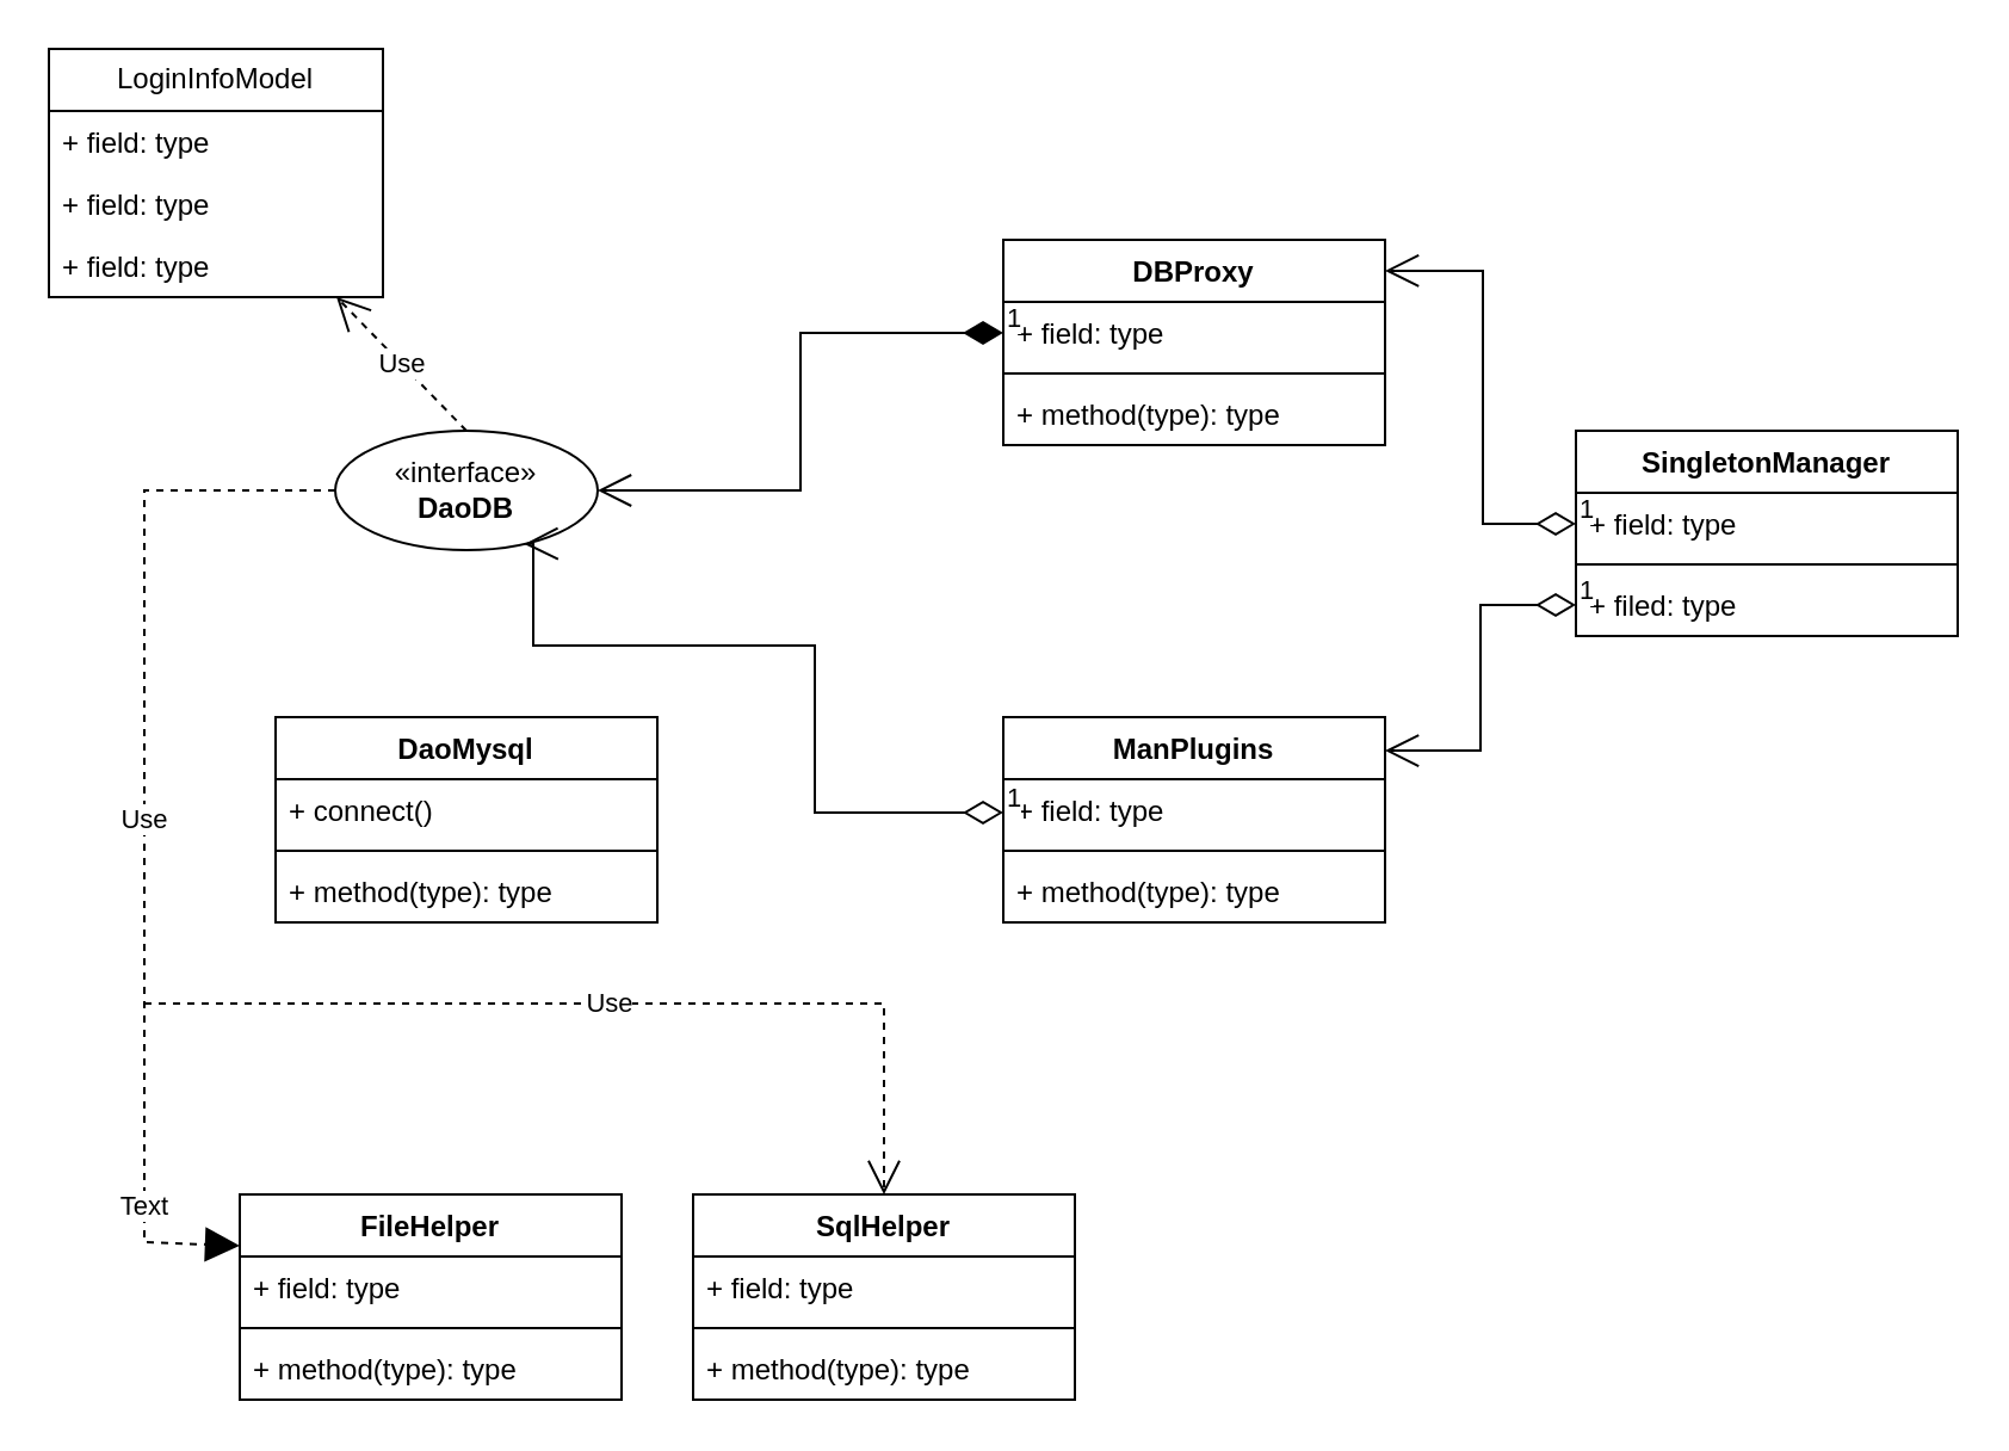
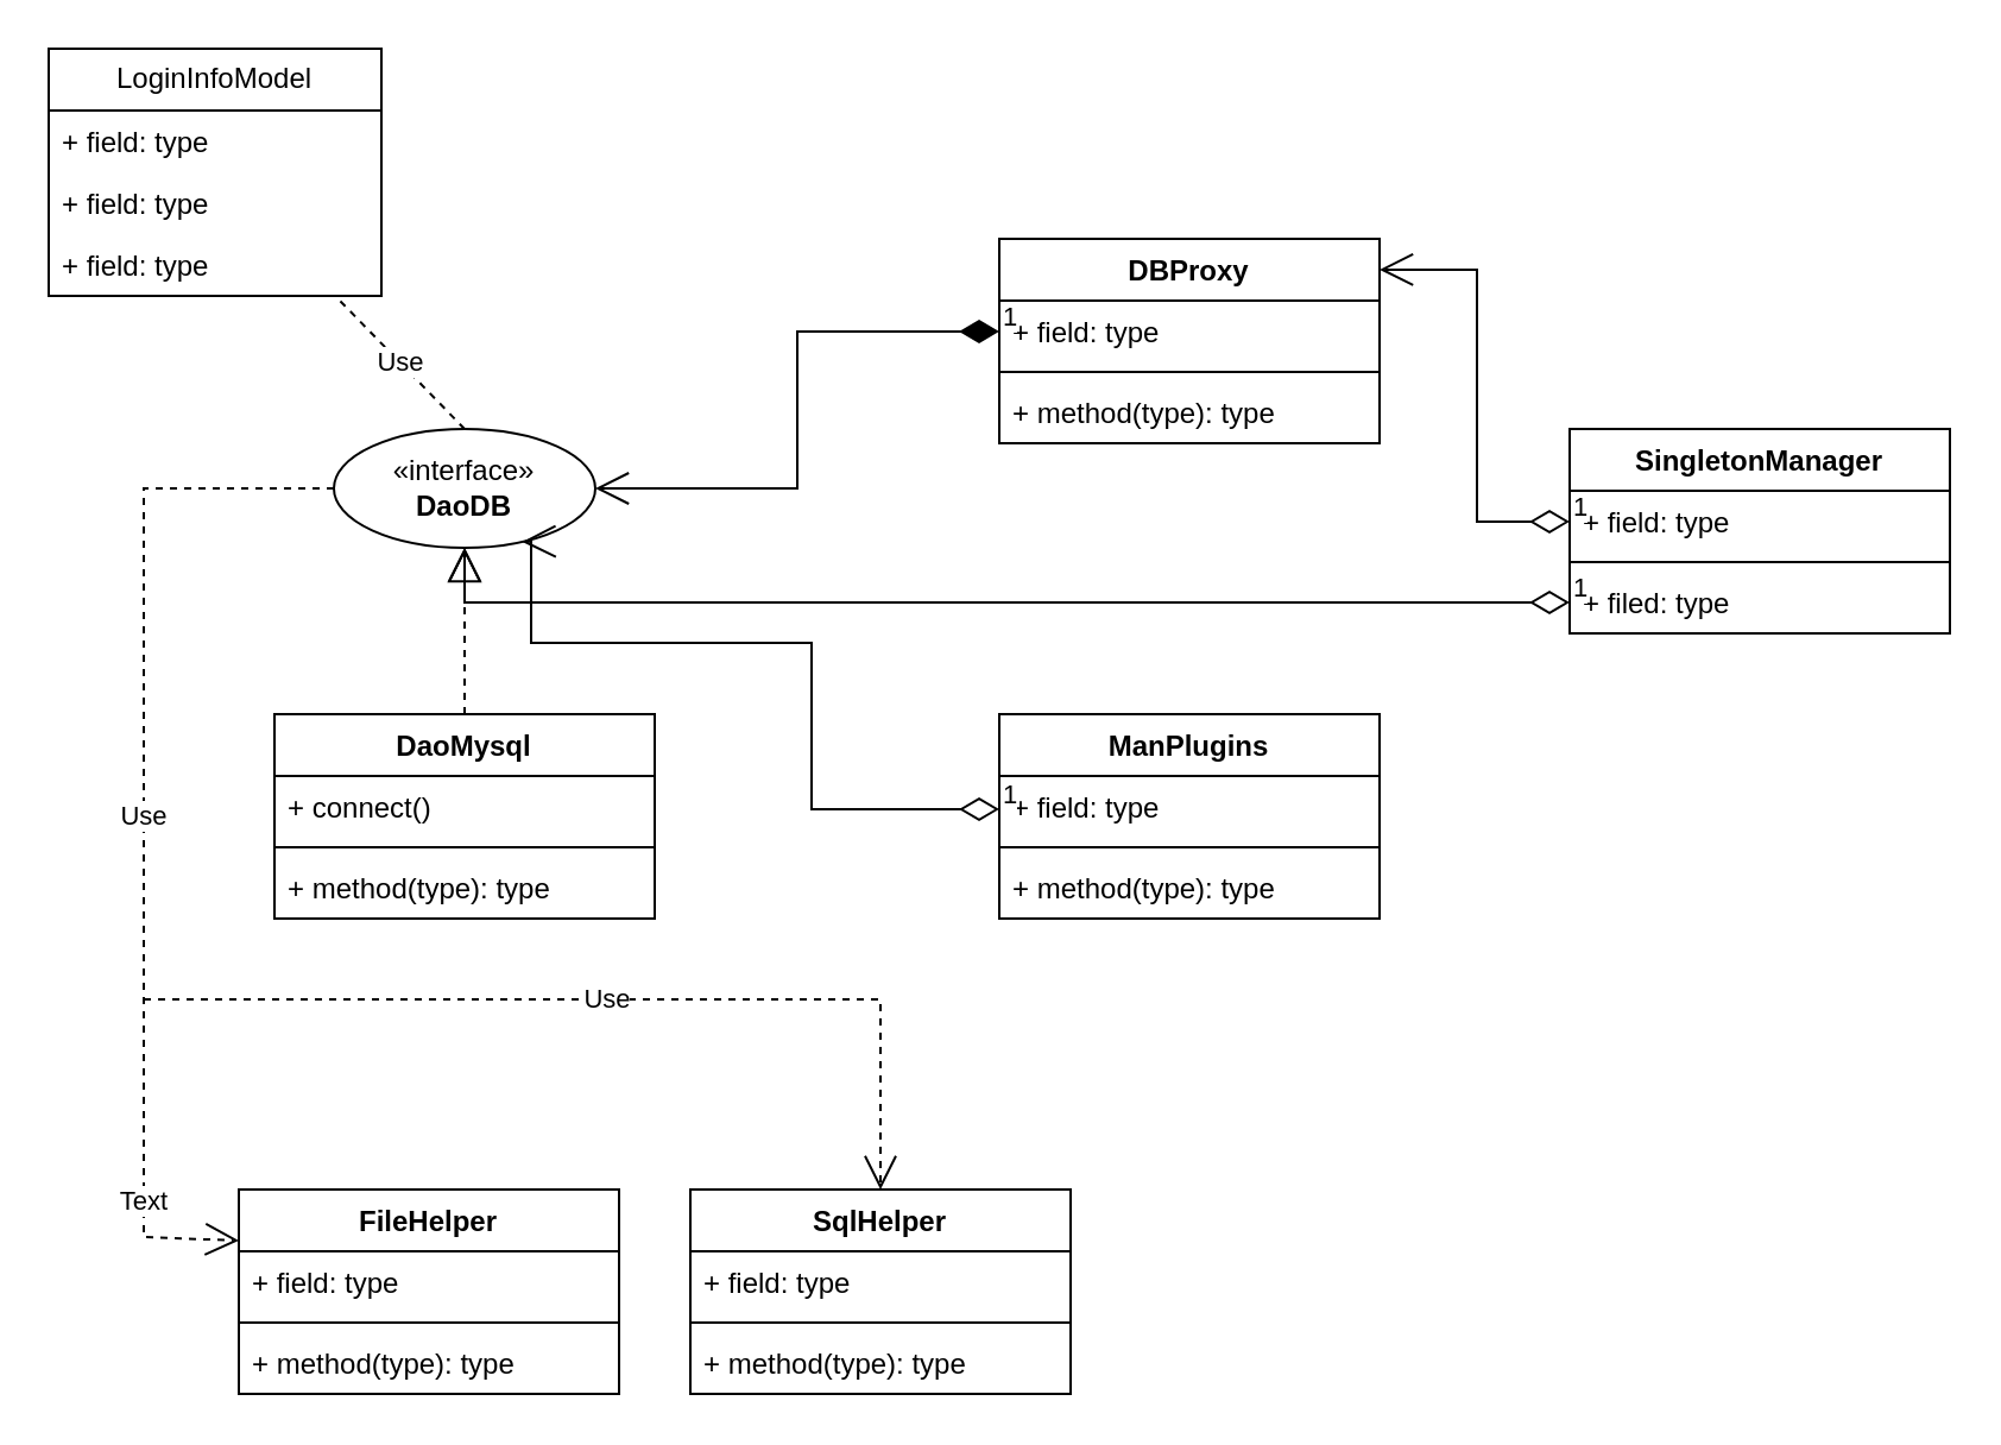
  <mxCell id="0" />
  <mxCell id="1" parent="0" />
  <mxCell id="2" value="«interface»&lt;br&gt;&lt;b&gt;DaoDB&lt;/b&gt;" style="ellipse;html=1;whiteSpace=wrap;" vertex="1" parent="1"><mxGeometry x="140" y="180" width="110" height="50" as="geometry" /></mxCell>
  <mxCell id="3" value="DaoMysql" style="swimlane;fontStyle=1;align=center;verticalAlign=top;childLayout=stackLayout;horizontal=1;startSize=26;horizontalStack=0;resizeParent=1;resizeParentMax=0;resizeLast=0;collapsible=1;marginBottom=0;whiteSpace=wrap;html=1;" vertex="1" parent="1"><mxGeometry x="115" y="300" width="160" height="86" as="geometry" /></mxCell>
  <mxCell id="4" value="+ connect()&amp;nbsp;" style="text;strokeColor=none;fillColor=none;align=left;verticalAlign=top;spacingLeft=4;spacingRight=4;overflow=hidden;rotatable=0;points=[[0,0.5],[1,0.5]];portConstraint=eastwest;whiteSpace=wrap;html=1;" vertex="1" parent="3"><mxGeometry y="26" width="160" height="26" as="geometry" /></mxCell>
  <mxCell id="5" value="" style="line;strokeWidth=1;fillColor=none;align=left;verticalAlign=middle;spacingTop=-1;spacingLeft=3;spacingRight=3;rotatable=0;labelPosition=right;points=[];portConstraint=eastwest;strokeColor=inherit;" vertex="1" parent="3"><mxGeometry y="52" width="160" height="8" as="geometry" /></mxCell>
  <mxCell id="6" value="+ method(type): type" style="text;strokeColor=none;fillColor=none;align=left;verticalAlign=top;spacingLeft=4;spacingRight=4;overflow=hidden;rotatable=0;points=[[0,0.5],[1,0.5]];portConstraint=eastwest;whiteSpace=wrap;html=1;" vertex="1" parent="3"><mxGeometry y="60" width="160" height="26" as="geometry" /></mxCell>
+ <mxCell id="7" value="" style="endArrow=block;dashed=1;endFill=0;endSize=12;html=1;rounded=0;entryX=0.5;entryY=1;entryDx=0;entryDy=0;exitX=0.5;exitY=0;exitDx=0;exitDy=0;" edge="1" parent="1" source="3" target="2"><mxGeometry width="160" relative="1" as="geometry"><mxPoint x="140" y="410" as="sourcePoint" /><mxPoint x="0" y="410" as="targetPoint" /></mxGeometry></mxCell>
  <mxCell id="8" value="LoginInfoModel" style="swimlane;fontStyle=0;childLayout=stackLayout;horizontal=1;startSize=26;fillColor=none;horizontalStack=0;resizeParent=1;resizeParentMax=0;resizeLast=0;collapsible=1;marginBottom=0;whiteSpace=wrap;html=1;" vertex="1" parent="1"><mxGeometry width="140" height="104" as="geometry" x="20" y="20" /></mxCell>
  <mxCell id="9" value="+ field: type" style="text;strokeColor=none;fillColor=none;align=left;verticalAlign=top;spacingLeft=4;spacingRight=4;overflow=hidden;rotatable=0;points=[[0,0.5],[1,0.5]];portConstraint=eastwest;whiteSpace=wrap;html=1;" vertex="1" parent="8"><mxGeometry y="26" width="140" height="26" as="geometry" /></mxCell>
  <mxCell id="10" value="+ field: type" style="text;strokeColor=none;fillColor=none;align=left;verticalAlign=top;spacingLeft=4;spacingRight=4;overflow=hidden;rotatable=0;points=[[0,0.5],[1,0.5]];portConstraint=eastwest;whiteSpace=wrap;html=1;" vertex="1" parent="8"><mxGeometry y="52" width="140" height="26" as="geometry" /></mxCell>
  <mxCell id="11" value="+ field: type" style="text;strokeColor=none;fillColor=none;align=left;verticalAlign=top;spacingLeft=4;spacingRight=4;overflow=hidden;rotatable=0;points=[[0,0.5],[1,0.5]];portConstraint=eastwest;whiteSpace=wrap;html=1;" vertex="1" parent="8"><mxGeometry y="78" width="140" height="26" as="geometry" /></mxCell>
- <mxCell id="12" value="Use" style="endArrow=open;endSize=12;dashed=1;html=1;rounded=0;exitX=0.5;exitY=0;exitDx=0;exitDy=0;" edge="1" parent="1" source="2" target="8"><mxGeometry width="160" relative="1" as="geometry"><mxPoint x="250" y="140" as="sourcePoint" /><mxPoint x="410" y="140" as="targetPoint" /></mxGeometry></mxCell>
+ <mxCell id="12" value="Use" style="endArrow=none;endSize=12;dashed=1;html=1;rounded=0;exitX=0.5;exitY=0;exitDx=0;exitDy=0;" edge="1" parent="1" source="2" target="8"><mxGeometry width="160" relative="1" as="geometry"><mxPoint x="250" y="140" as="sourcePoint" /><mxPoint x="410" y="140" as="targetPoint" /></mxGeometry></mxCell>
  <mxCell id="13" value="DBProxy" style="swimlane;fontStyle=1;align=center;verticalAlign=top;childLayout=stackLayout;horizontal=1;startSize=26;horizontalStack=0;resizeParent=1;resizeParentMax=0;resizeLast=0;collapsible=1;marginBottom=0;whiteSpace=wrap;html=1;" vertex="1" parent="1"><mxGeometry x="420" y="100" width="160" height="86" as="geometry" /></mxCell>
  <mxCell id="14" value="+ field: type" style="text;strokeColor=none;fillColor=none;align=left;verticalAlign=top;spacingLeft=4;spacingRight=4;overflow=hidden;rotatable=0;points=[[0,0.5],[1,0.5]];portConstraint=eastwest;whiteSpace=wrap;html=1;" vertex="1" parent="13"><mxGeometry y="26" width="160" height="26" as="geometry" /></mxCell>
  <mxCell id="15" value="" style="line;strokeWidth=1;fillColor=none;align=left;verticalAlign=middle;spacingTop=-1;spacingLeft=3;spacingRight=3;rotatable=0;labelPosition=right;points=[];portConstraint=eastwest;strokeColor=inherit;" vertex="1" parent="13"><mxGeometry y="52" width="160" height="8" as="geometry" /></mxCell>
  <mxCell id="16" value="+ method(type): type" style="text;strokeColor=none;fillColor=none;align=left;verticalAlign=top;spacingLeft=4;spacingRight=4;overflow=hidden;rotatable=0;points=[[0,0.5],[1,0.5]];portConstraint=eastwest;whiteSpace=wrap;html=1;" vertex="1" parent="13"><mxGeometry y="60" width="160" height="26" as="geometry" /></mxCell>
  <mxCell id="17" value="1" style="endArrow=open;html=1;endSize=12;startArrow=diamondThin;startSize=14;startFill=1;edgeStyle=orthogonalEdgeStyle;align=left;verticalAlign=bottom;rounded=0;entryX=1;entryY=0.5;entryDx=0;entryDy=0;exitX=0;exitY=0.5;exitDx=0;exitDy=0;" edge="1" parent="1" source="14" target="2"><mxGeometry x="-1" y="3" relative="1" as="geometry"><mxPoint x="410" y="140" as="sourcePoint" /><mxPoint x="510" y="270" as="targetPoint" /></mxGeometry></mxCell>
  <mxCell id="18" value="ManPlugins&lt;div&gt;&lt;br&gt;&lt;/div&gt;" style="swimlane;fontStyle=1;align=center;verticalAlign=top;childLayout=stackLayout;horizontal=1;startSize=26;horizontalStack=0;resizeParent=1;resizeParentMax=0;resizeLast=0;collapsible=1;marginBottom=0;whiteSpace=wrap;html=1;" vertex="1" parent="1"><mxGeometry x="420" y="300" width="160" height="86" as="geometry" /></mxCell>
  <mxCell id="19" value="+ field: type" style="text;strokeColor=none;fillColor=none;align=left;verticalAlign=top;spacingLeft=4;spacingRight=4;overflow=hidden;rotatable=0;points=[[0,0.5],[1,0.5]];portConstraint=eastwest;whiteSpace=wrap;html=1;" vertex="1" parent="18"><mxGeometry y="26" width="160" height="26" as="geometry" /></mxCell>
  <mxCell id="20" value="" style="line;strokeWidth=1;fillColor=none;align=left;verticalAlign=middle;spacingTop=-1;spacingLeft=3;spacingRight=3;rotatable=0;labelPosition=right;points=[];portConstraint=eastwest;strokeColor=inherit;" vertex="1" parent="18"><mxGeometry y="52" width="160" height="8" as="geometry" /></mxCell>
  <mxCell id="21" value="+ method(type): type" style="text;strokeColor=none;fillColor=none;align=left;verticalAlign=top;spacingLeft=4;spacingRight=4;overflow=hidden;rotatable=0;points=[[0,0.5],[1,0.5]];portConstraint=eastwest;whiteSpace=wrap;html=1;" vertex="1" parent="18"><mxGeometry y="60" width="160" height="26" as="geometry" /></mxCell>
  <mxCell id="22" value="1" style="endArrow=open;html=1;endSize=12;startArrow=diamondThin;startSize=14;startFill=0;edgeStyle=orthogonalEdgeStyle;align=left;verticalAlign=bottom;rounded=0;entryX=0.75;entryY=1;entryDx=0;entryDy=0;" edge="1" parent="1" source="19" target="2"><mxGeometry x="-1" y="3" relative="1" as="geometry"><mxPoint x="410" y="340" as="sourcePoint" /><mxPoint x="250" y="230" as="targetPoint" /><Array as="points"><mxPoint x="341" y="340" /><mxPoint x="341" y="270" /><mxPoint x="223" y="270" /></Array></mxGeometry></mxCell>
  <mxCell id="23" value="SingletonManager&lt;div&gt;&lt;br&gt;&lt;/div&gt;" style="swimlane;fontStyle=1;align=center;verticalAlign=top;childLayout=stackLayout;horizontal=1;startSize=26;horizontalStack=0;resizeParent=1;resizeParentMax=0;resizeLast=0;collapsible=1;marginBottom=0;whiteSpace=wrap;html=1;" vertex="1" parent="1"><mxGeometry x="660" y="180" width="160" height="86" as="geometry" /></mxCell>
  <mxCell id="24" value="+ field: type" style="text;strokeColor=none;fillColor=none;align=left;verticalAlign=top;spacingLeft=4;spacingRight=4;overflow=hidden;rotatable=0;points=[[0,0.5],[1,0.5]];portConstraint=eastwest;whiteSpace=wrap;html=1;" vertex="1" parent="23"><mxGeometry y="26" width="160" height="26" as="geometry" /></mxCell>
  <mxCell id="25" value="" style="line;strokeWidth=1;fillColor=none;align=left;verticalAlign=middle;spacingTop=-1;spacingLeft=3;spacingRight=3;rotatable=0;labelPosition=right;points=[];portConstraint=eastwest;strokeColor=inherit;" vertex="1" parent="23"><mxGeometry y="52" width="160" height="8" as="geometry" /></mxCell>
  <mxCell id="26" value="+ filed: type" style="text;strokeColor=none;fillColor=none;align=left;verticalAlign=top;spacingLeft=4;spacingRight=4;overflow=hidden;rotatable=0;points=[[0,0.5],[1,0.5]];portConstraint=eastwest;whiteSpace=wrap;html=1;" vertex="1" parent="23"><mxGeometry y="60" width="160" height="26" as="geometry" /></mxCell>
  <mxCell id="27" value="1" style="endArrow=open;html=1;endSize=12;startArrow=diamondThin;startSize=14;startFill=0;edgeStyle=orthogonalEdgeStyle;align=left;verticalAlign=bottom;rounded=0;entryX=1;entryY=0.151;entryDx=0;entryDy=0;entryPerimeter=0;exitX=0;exitY=0.5;exitDx=0;exitDy=0;" edge="1" parent="1" source="24" target="13"><mxGeometry x="-1" y="3" relative="1" as="geometry"><mxPoint x="650" y="220" as="sourcePoint" /><mxPoint x="620" y="100" as="targetPoint" /><Array as="points"><mxPoint x="621" y="219" /><mxPoint x="621" y="113" /></Array></mxGeometry></mxCell>
- <mxCell id="28" value="1" style="endArrow=open;html=1;endSize=12;startArrow=diamondThin;startSize=14;startFill=0;edgeStyle=orthogonalEdgeStyle;align=left;verticalAlign=bottom;rounded=0;entryX=1;entryY=0.163;entryDx=0;entryDy=0;entryPerimeter=0;exitX=0;exitY=0.5;exitDx=0;exitDy=0;" edge="1" parent="1" source="26" target="18"><mxGeometry x="-1" y="3" relative="1" as="geometry"><mxPoint x="620" y="290" as="sourcePoint" /><mxPoint x="800" y="350" as="targetPoint" /></mxGeometry></mxCell>
+ <mxCell id="28" value="1" style="endArrow=open;html=1;endSize=12;startArrow=diamondThin;startSize=14;startFill=0;edgeStyle=orthogonalEdgeStyle;align=left;verticalAlign=bottom;rounded=0;exitX=0;exitY=0.5;exitDx=0;exitDy=0;" edge="1" parent="1" source="26" target="2"><mxGeometry x="-1" y="3" relative="1" as="geometry"><mxPoint x="620" y="290" as="sourcePoint" /><mxPoint x="800" y="350" as="targetPoint" /></mxGeometry></mxCell>
  <mxCell id="29" value="FileHelper" style="swimlane;fontStyle=1;align=center;verticalAlign=top;childLayout=stackLayout;horizontal=1;startSize=26;horizontalStack=0;resizeParent=1;resizeParentMax=0;resizeLast=0;collapsible=1;marginBottom=0;whiteSpace=wrap;html=1;" vertex="1" parent="1"><mxGeometry x="100" y="500" width="160" height="86" as="geometry" /></mxCell>
  <mxCell id="30" value="+ field: type" style="text;strokeColor=none;fillColor=none;align=left;verticalAlign=top;spacingLeft=4;spacingRight=4;overflow=hidden;rotatable=0;points=[[0,0.5],[1,0.5]];portConstraint=eastwest;whiteSpace=wrap;html=1;" vertex="1" parent="29"><mxGeometry y="26" width="160" height="26" as="geometry" /></mxCell>
  <mxCell id="31" value="" style="line;strokeWidth=1;fillColor=none;align=left;verticalAlign=middle;spacingTop=-1;spacingLeft=3;spacingRight=3;rotatable=0;labelPosition=right;points=[];portConstraint=eastwest;strokeColor=inherit;" vertex="1" parent="29"><mxGeometry y="52" width="160" height="8" as="geometry" /></mxCell>
  <mxCell id="32" value="+ method(type): type" style="text;strokeColor=none;fillColor=none;align=left;verticalAlign=top;spacingLeft=4;spacingRight=4;overflow=hidden;rotatable=0;points=[[0,0.5],[1,0.5]];portConstraint=eastwest;whiteSpace=wrap;html=1;" vertex="1" parent="29"><mxGeometry y="60" width="160" height="26" as="geometry" /></mxCell>
  <mxCell id="33" value="SqlHelper" style="swimlane;fontStyle=1;align=center;verticalAlign=top;childLayout=stackLayout;horizontal=1;startSize=26;horizontalStack=0;resizeParent=1;resizeParentMax=0;resizeLast=0;collapsible=1;marginBottom=0;whiteSpace=wrap;html=1;" vertex="1" parent="1"><mxGeometry x="290" y="500" width="160" height="86" as="geometry" /></mxCell>
  <mxCell id="34" value="+ field: type" style="text;strokeColor=none;fillColor=none;align=left;verticalAlign=top;spacingLeft=4;spacingRight=4;overflow=hidden;rotatable=0;points=[[0,0.5],[1,0.5]];portConstraint=eastwest;whiteSpace=wrap;html=1;" vertex="1" parent="33"><mxGeometry y="26" width="160" height="26" as="geometry" /></mxCell>
  <mxCell id="35" value="" style="line;strokeWidth=1;fillColor=none;align=left;verticalAlign=middle;spacingTop=-1;spacingLeft=3;spacingRight=3;rotatable=0;labelPosition=right;points=[];portConstraint=eastwest;strokeColor=inherit;" vertex="1" parent="33"><mxGeometry y="52" width="160" height="8" as="geometry" /></mxCell>
  <mxCell id="36" value="+ method(type): type" style="text;strokeColor=none;fillColor=none;align=left;verticalAlign=top;spacingLeft=4;spacingRight=4;overflow=hidden;rotatable=0;points=[[0,0.5],[1,0.5]];portConstraint=eastwest;whiteSpace=wrap;html=1;" vertex="1" parent="33"><mxGeometry y="60" width="160" height="26" as="geometry" /></mxCell>
- <mxCell id="37" value="Use" style="endArrow=block;endSize=12;dashed=1;html=1;rounded=0;exitX=0;exitY=0.5;exitDx=0;exitDy=0;entryX=0;entryY=0.25;entryDx=0;entryDy=0;" edge="1" parent="1" source="2" target="29"><mxGeometry width="160" relative="1" as="geometry"><mxPoint x="130" y="430" as="sourcePoint" /><mxPoint x="60" y="550" as="targetPoint" /><Array as="points"><mxPoint x="60" y="205" /><mxPoint x="60" y="520" /></Array></mxGeometry></mxCell>
+ <mxCell id="37" value="Use" style="endArrow=open;endSize=12;dashed=1;html=1;rounded=0;exitX=0;exitY=0.5;exitDx=0;exitDy=0;entryX=0;entryY=0.25;entryDx=0;entryDy=0;" edge="1" parent="1" source="2" target="29"><mxGeometry width="160" relative="1" as="geometry"><mxPoint x="130" y="430" as="sourcePoint" /><mxPoint x="60" y="550" as="targetPoint" /><Array as="points"><mxPoint x="60" y="205" /><mxPoint x="60" y="520" /></Array></mxGeometry></mxCell>
  <mxCell id="38" value="Text" style="edgeLabel;html=1;align=center;verticalAlign=middle;resizable=0;points=[];" vertex="1" connectable="0" parent="37"><mxGeometry x="0.743" y="-1" relative="1" as="geometry"><mxPoint as="offset" /></mxGeometry></mxCell>
  <mxCell id="39" value="Use" style="endArrow=open;endSize=12;dashed=1;html=1;rounded=0;entryX=0.5;entryY=0;entryDx=0;entryDy=0;" edge="1" parent="1" target="33"><mxGeometry width="160" relative="1" as="geometry"><mxPoint x="60" y="420" as="sourcePoint" /><mxPoint x="380" y="420" as="targetPoint" /><Array as="points"><mxPoint x="370" y="420" /></Array></mxGeometry></mxCell>
